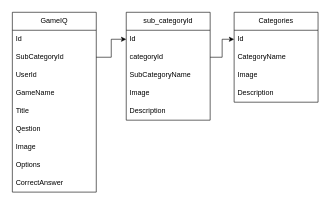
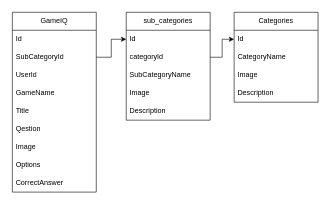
  <mxCell id="0" />
  <mxCell id="1" parent="0" />
  <mxCell id="2" value="GameIQ" style="swimlane;fontStyle=0;childLayout=stackLayout;horizontal=1;startSize=30;horizontalStack=0;resizeParent=1;resizeParentMax=0;resizeLast=0;collapsible=1;marginBottom=0;whiteSpace=wrap;html=1;" parent="1" vertex="1"><mxGeometry x="20" y="20" width="140" height="300" as="geometry" /></mxCell>
  <mxCell id="3" value="Id&lt;span style=&quot;white-space: pre;&quot;&gt;&#09;&lt;/span&gt;" style="text;strokeColor=none;fillColor=none;align=left;verticalAlign=middle;spacingLeft=4;spacingRight=4;overflow=hidden;points=[[0,0.5],[1,0.5]];portConstraint=eastwest;rotatable=0;whiteSpace=wrap;html=1;" parent="2" vertex="1"><mxGeometry y="30" width="140" height="30" as="geometry" /></mxCell>
  <mxCell id="4" value="SubCategoryId" style="text;strokeColor=none;fillColor=none;align=left;verticalAlign=middle;spacingLeft=4;spacingRight=4;overflow=hidden;points=[[0,0.5],[1,0.5]];portConstraint=eastwest;rotatable=0;whiteSpace=wrap;html=1;" parent="2" vertex="1"><mxGeometry y="60" width="140" height="30" as="geometry" /></mxCell>
  <mxCell id="5" value="UserId" style="text;strokeColor=none;fillColor=none;align=left;verticalAlign=middle;spacingLeft=4;spacingRight=4;overflow=hidden;points=[[0,0.5],[1,0.5]];portConstraint=eastwest;rotatable=0;whiteSpace=wrap;html=1;" parent="2" vertex="1"><mxGeometry y="90" width="140" height="30" as="geometry" /></mxCell>
  <mxCell id="6" value="GameName" style="text;strokeColor=none;fillColor=none;align=left;verticalAlign=middle;spacingLeft=4;spacingRight=4;overflow=hidden;points=[[0,0.5],[1,0.5]];portConstraint=eastwest;rotatable=0;whiteSpace=wrap;html=1;" parent="2" vertex="1"><mxGeometry y="120" width="140" height="30" as="geometry" /></mxCell>
  <mxCell id="7" value="Title" style="text;strokeColor=none;fillColor=none;align=left;verticalAlign=middle;spacingLeft=4;spacingRight=4;overflow=hidden;points=[[0,0.5],[1,0.5]];portConstraint=eastwest;rotatable=0;whiteSpace=wrap;html=1;" parent="2" vertex="1"><mxGeometry y="150" width="140" height="30" as="geometry" /></mxCell>
  <mxCell id="8" value="Qestion" style="text;strokeColor=none;fillColor=none;align=left;verticalAlign=middle;spacingLeft=4;spacingRight=4;overflow=hidden;points=[[0,0.5],[1,0.5]];portConstraint=eastwest;rotatable=0;whiteSpace=wrap;html=1;" parent="2" vertex="1"><mxGeometry y="180" width="140" height="30" as="geometry" /></mxCell>
  <mxCell id="9" value="Image" style="text;strokeColor=none;fillColor=none;align=left;verticalAlign=middle;spacingLeft=4;spacingRight=4;overflow=hidden;points=[[0,0.5],[1,0.5]];portConstraint=eastwest;rotatable=0;whiteSpace=wrap;html=1;" parent="2" vertex="1"><mxGeometry y="210" width="140" height="30" as="geometry" /></mxCell>
  <mxCell id="10" value="Options" style="text;strokeColor=none;fillColor=none;align=left;verticalAlign=middle;spacingLeft=4;spacingRight=4;overflow=hidden;points=[[0,0.5],[1,0.5]];portConstraint=eastwest;rotatable=0;whiteSpace=wrap;html=1;" parent="2" vertex="1"><mxGeometry y="240" width="140" height="30" as="geometry" /></mxCell>
  <mxCell id="11" value="CorrectAnswer" style="text;strokeColor=none;fillColor=none;align=left;verticalAlign=middle;spacingLeft=4;spacingRight=4;overflow=hidden;points=[[0,0.5],[1,0.5]];portConstraint=eastwest;rotatable=0;whiteSpace=wrap;html=1;" parent="2" vertex="1"><mxGeometry y="270" width="140" height="30" as="geometry" /></mxCell>
  <mxCell id="12" value="Categories" style="swimlane;fontStyle=0;childLayout=stackLayout;horizontal=1;startSize=30;horizontalStack=0;resizeParent=1;resizeParentMax=0;resizeLast=0;collapsible=1;marginBottom=0;whiteSpace=wrap;html=1;" parent="1" vertex="1"><mxGeometry x="390" y="20" width="140" height="150" as="geometry" /></mxCell>
  <mxCell id="13" value="Id" style="text;strokeColor=none;fillColor=none;align=left;verticalAlign=middle;spacingLeft=4;spacingRight=4;overflow=hidden;points=[[0,0.5],[1,0.5]];portConstraint=eastwest;rotatable=0;whiteSpace=wrap;html=1;" parent="12" vertex="1"><mxGeometry y="30" width="140" height="30" as="geometry" /></mxCell>
  <mxCell id="14" value="CategoryName" style="text;strokeColor=none;fillColor=none;align=left;verticalAlign=middle;spacingLeft=4;spacingRight=4;overflow=hidden;points=[[0,0.5],[1,0.5]];portConstraint=eastwest;rotatable=0;whiteSpace=wrap;html=1;" parent="12" vertex="1"><mxGeometry y="60" width="140" height="30" as="geometry" /></mxCell>
  <mxCell id="15" value="Image" style="text;strokeColor=none;fillColor=none;align=left;verticalAlign=middle;spacingLeft=4;spacingRight=4;overflow=hidden;points=[[0,0.5],[1,0.5]];portConstraint=eastwest;rotatable=0;whiteSpace=wrap;html=1;" parent="12" vertex="1"><mxGeometry y="90" width="140" height="30" as="geometry" /></mxCell>
  <mxCell id="16" value="Description" style="text;strokeColor=none;fillColor=none;align=left;verticalAlign=middle;spacingLeft=4;spacingRight=4;overflow=hidden;points=[[0,0.5],[1,0.5]];portConstraint=eastwest;rotatable=0;whiteSpace=wrap;html=1;" parent="12" vertex="1"><mxGeometry y="120" width="140" height="30" as="geometry" /></mxCell>
- <mxCell id="17" value="sub_categoryId" style="swimlane;fontStyle=0;childLayout=stackLayout;horizontal=1;startSize=30;horizontalStack=0;resizeParent=1;resizeParentMax=0;resizeLast=0;collapsible=1;marginBottom=0;whiteSpace=wrap;html=1;" parent="1" vertex="1"><mxGeometry x="210" y="20" width="140" height="180" as="geometry" /></mxCell>
+ <mxCell id="17" value="sub_categories" style="swimlane;fontStyle=0;childLayout=stackLayout;horizontal=1;startSize=30;horizontalStack=0;resizeParent=1;resizeParentMax=0;resizeLast=0;collapsible=1;marginBottom=0;whiteSpace=wrap;html=1;" parent="1" vertex="1"><mxGeometry x="210" y="20" width="140" height="180" as="geometry" /></mxCell>
  <mxCell id="18" value="Id" style="text;strokeColor=none;fillColor=none;align=left;verticalAlign=middle;spacingLeft=4;spacingRight=4;overflow=hidden;points=[[0,0.5],[1,0.5]];portConstraint=eastwest;rotatable=0;whiteSpace=wrap;html=1;" parent="17" vertex="1"><mxGeometry y="30" width="140" height="30" as="geometry" /></mxCell>
  <mxCell id="19" value="categoryId" style="text;strokeColor=none;fillColor=none;align=left;verticalAlign=middle;spacingLeft=4;spacingRight=4;overflow=hidden;points=[[0,0.5],[1,0.5]];portConstraint=eastwest;rotatable=0;whiteSpace=wrap;html=1;" parent="17" vertex="1"><mxGeometry y="60" width="140" height="30" as="geometry" /></mxCell>
  <mxCell id="20" value="SubCategoryName" style="text;strokeColor=none;fillColor=none;align=left;verticalAlign=middle;spacingLeft=4;spacingRight=4;overflow=hidden;points=[[0,0.5],[1,0.5]];portConstraint=eastwest;rotatable=0;whiteSpace=wrap;html=1;" parent="17" vertex="1"><mxGeometry y="90" width="140" height="30" as="geometry" /></mxCell>
  <mxCell id="21" value="Image" style="text;strokeColor=none;fillColor=none;align=left;verticalAlign=middle;spacingLeft=4;spacingRight=4;overflow=hidden;points=[[0,0.5],[1,0.5]];portConstraint=eastwest;rotatable=0;whiteSpace=wrap;html=1;" parent="17" vertex="1"><mxGeometry y="120" width="140" height="30" as="geometry" /></mxCell>
  <mxCell id="22" value="Description" style="text;strokeColor=none;fillColor=none;align=left;verticalAlign=middle;spacingLeft=4;spacingRight=4;overflow=hidden;points=[[0,0.5],[1,0.5]];portConstraint=eastwest;rotatable=0;whiteSpace=wrap;html=1;" parent="17" vertex="1"><mxGeometry y="150" width="140" height="30" as="geometry" /></mxCell>
  <mxCell id="23" style="edgeStyle=orthogonalEdgeStyle;rounded=0;orthogonalLoop=1;jettySize=auto;html=1;exitX=1;exitY=0.5;exitDx=0;exitDy=0;entryX=0;entryY=0.5;entryDx=0;entryDy=0;" parent="1" source="4" target="18" edge="1"><mxGeometry relative="1" as="geometry" /></mxCell>
  <mxCell id="24" style="edgeStyle=orthogonalEdgeStyle;rounded=0;orthogonalLoop=1;jettySize=auto;html=1;entryX=0;entryY=0.5;entryDx=0;entryDy=0;" parent="1" source="19" target="13" edge="1"><mxGeometry relative="1" as="geometry" /></mxCell>
